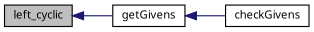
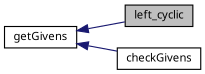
  digraph {
    rankdir=LR
    node [color=black fillcolor=white fontname="FreeSans.ttf" fontsize=10 shape=record style=filled]
    edge [color=midnightblue dir=back fontname="FreeSans.ttf" fontsize=10 labelfontname="FreeSans.ttf" labelfontsize=10 style=solid]
    n1 [fillcolor=grey75 fontcolor=black height=0.2 label=left_cyclic width=0.4]
    n2 [height=0.2 label=getGivens width=0.4]
    n3 [height=0.2 label=checkGivens width=0.4]
-   n1 -> n2
+   n2 -> n1
    n2 -> n3
  }
